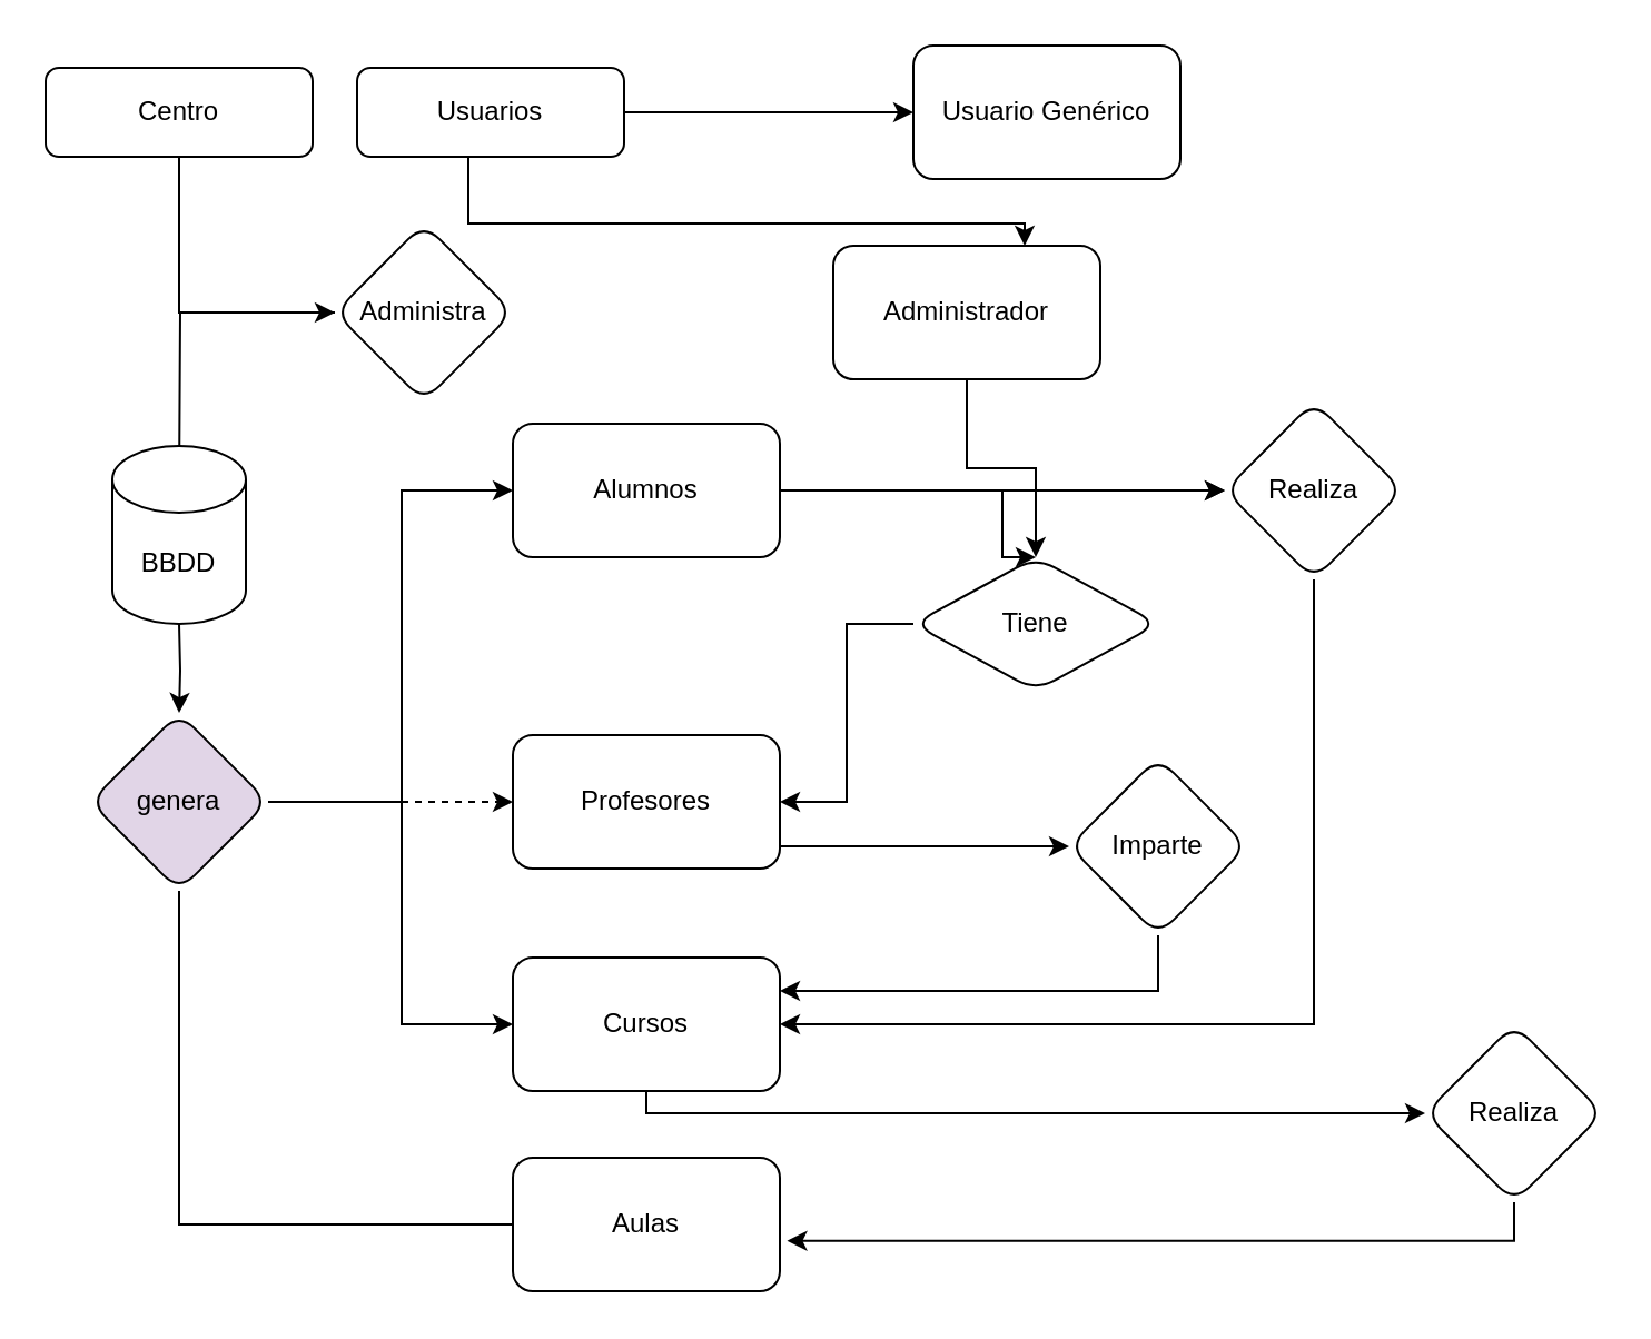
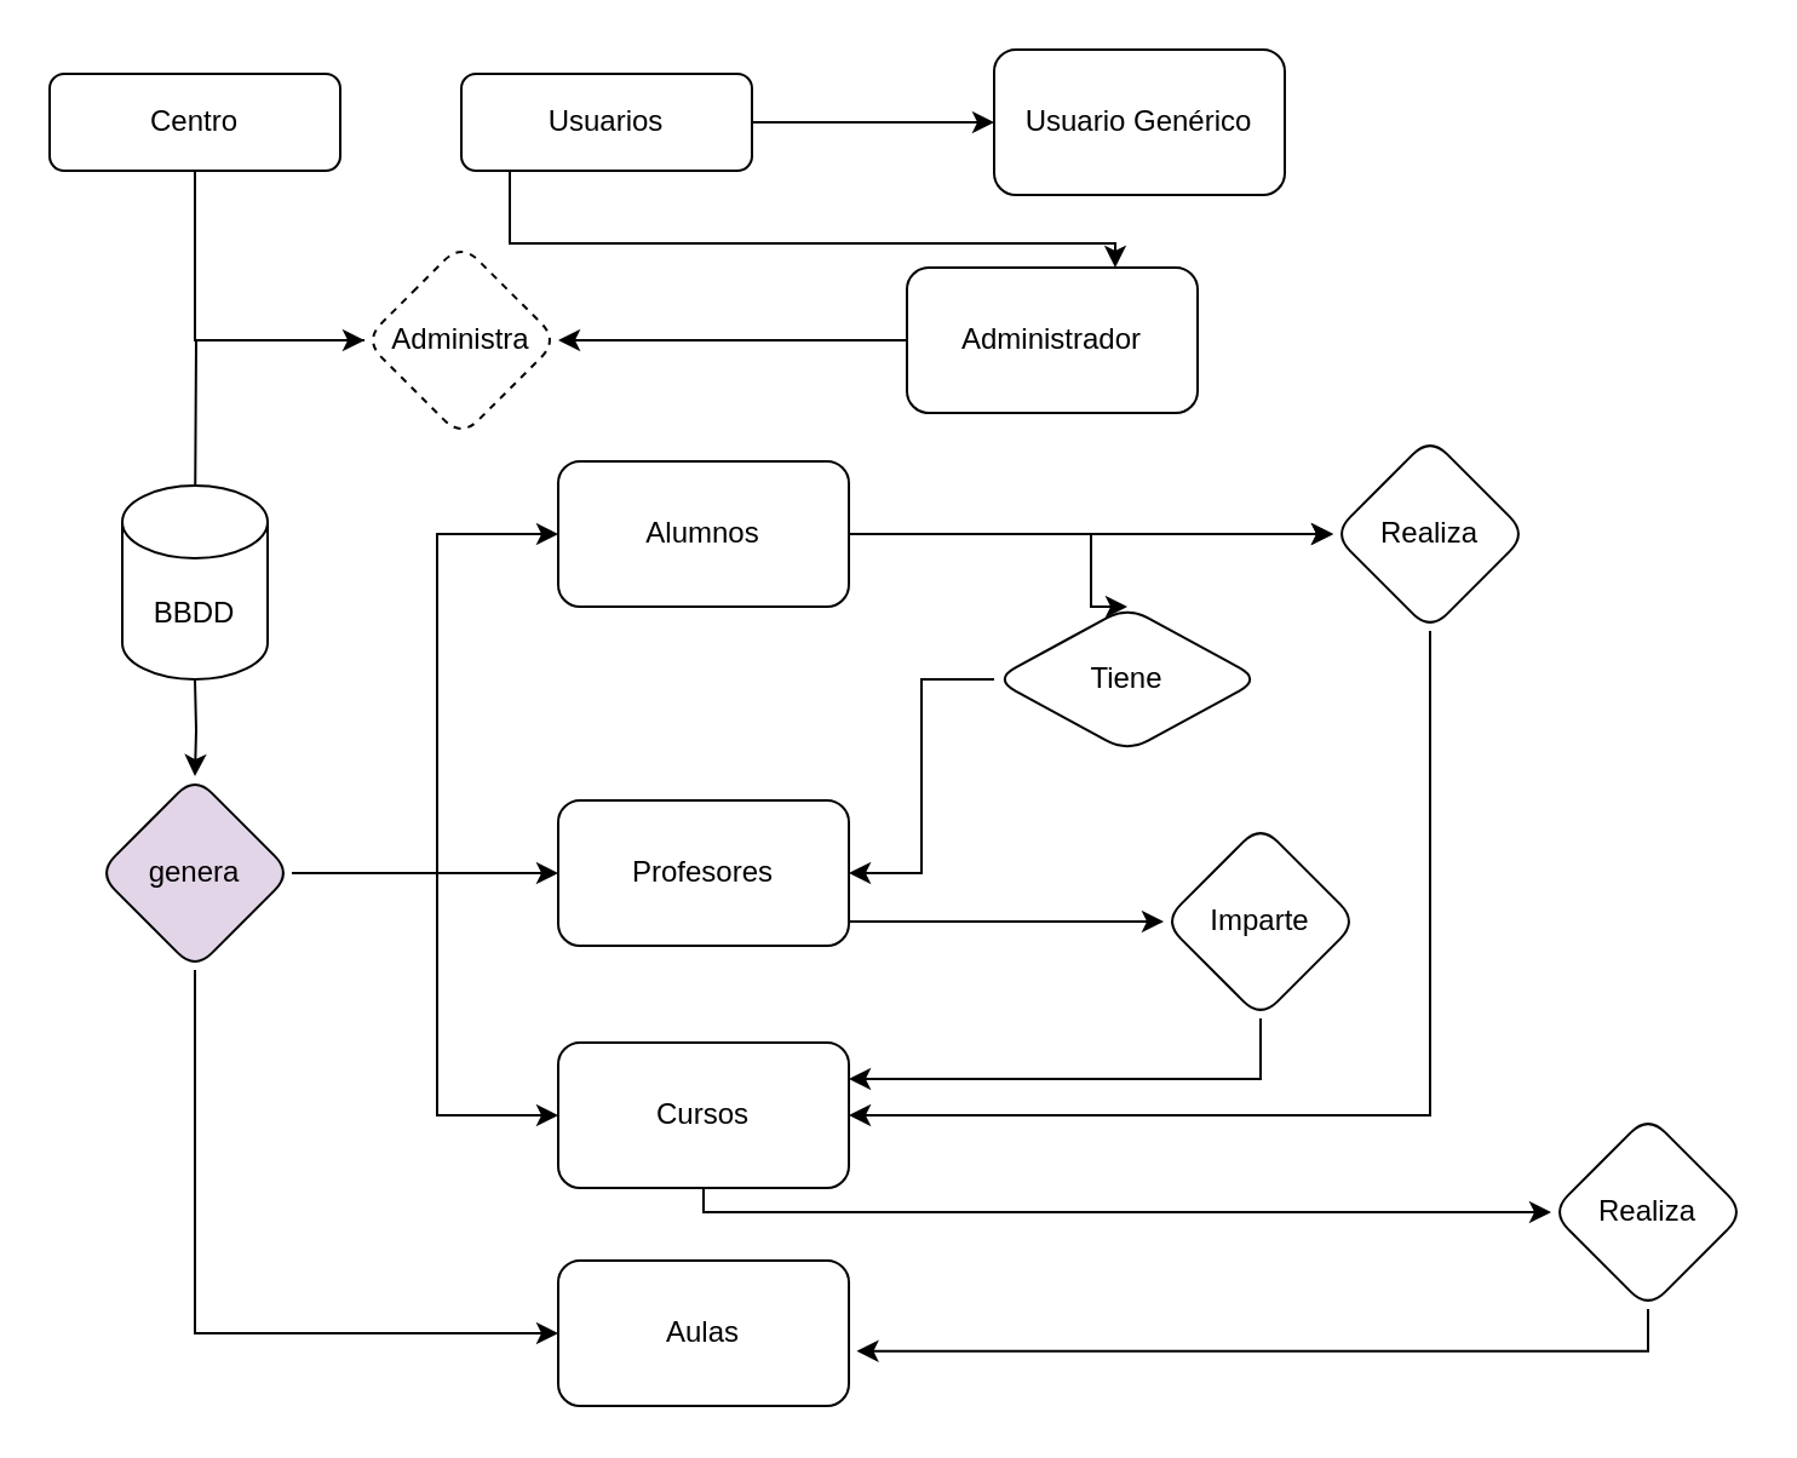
  <mxCell id="0" />
  <mxCell id="1" parent="0" />
  <mxCell id="2" value="" style="edgeStyle=orthogonalEdgeStyle;rounded=0;orthogonalLoop=1;jettySize=auto;html=1;" edge="1" parent="1" source="4" target="6"><mxGeometry relative="1" as="geometry"><Array as="points"><mxPoint x="210" y="100" /><mxPoint x="460" y="100" /></Array></mxGeometry></mxCell>
  <mxCell id="3" value="" style="edgeStyle=orthogonalEdgeStyle;rounded=0;orthogonalLoop=1;jettySize=auto;html=1;" edge="1" parent="1" source="4" target="19"><mxGeometry relative="1" as="geometry"><Array as="points"><mxPoint x="310" y="50" /><mxPoint x="310" y="50" /></Array></mxGeometry></mxCell>
- <mxCell id="4" value="Usuarios" style="rounded=1;whiteSpace=wrap;html=1;fontSize=12;glass=0;strokeWidth=1;shadow=0;" parent="1" vertex="1"><mxGeometry x="160" y="30" width="120" height="40" as="geometry" /></mxCell>
- <mxCell id="5" value="" style="edgeStyle=orthogonalEdgeStyle;rounded=0;orthogonalLoop=1;jettySize=auto;html=1;" edge="1" parent="1" source="6" target="28"><mxGeometry relative="1" as="geometry" /></mxCell>
+ <mxCell id="4" value="Usuarios" style="rounded=1;whiteSpace=wrap;html=1;fontSize=12;glass=0;strokeWidth=1;shadow=0;" parent="1" vertex="1"><mxGeometry x="190" y="30" width="120" height="40" as="geometry" /></mxCell>
+ <mxCell id="5" value="" style="edgeStyle=orthogonalEdgeStyle;rounded=0;orthogonalLoop=1;jettySize=auto;html=1;" edge="1" parent="1" source="6" target="8"><mxGeometry relative="1" as="geometry" /></mxCell>
  <mxCell id="6" value="Administrador" style="whiteSpace=wrap;html=1;rounded=1;glass=0;strokeWidth=1;shadow=0;" vertex="1" parent="1"><mxGeometry x="374" y="110" width="120" height="60" as="geometry" /></mxCell>
  <mxCell id="7" value="" style="edgeStyle=orthogonalEdgeStyle;rounded=0;orthogonalLoop=1;jettySize=auto;html=1;" edge="1" parent="1" source="8"><mxGeometry relative="1" as="geometry"><mxPoint x="80" y="220" as="targetPoint" /></mxGeometry></mxCell>
- <mxCell id="8" value="Administra" style="rhombus;whiteSpace=wrap;html=1;rounded=1;glass=0;strokeWidth=1;shadow=0;" vertex="1" parent="1"><mxGeometry x="150" y="100" width="80" height="80" as="geometry" /></mxCell>
+ <mxCell id="8" value="Administra" style="rhombus;whiteSpace=wrap;html=1;rounded=1;glass=0;strokeWidth=1;shadow=0;dashed=1;" vertex="1" parent="1"><mxGeometry x="150" y="100" width="80" height="80" as="geometry" /></mxCell>
  <mxCell id="9" value="" style="edgeStyle=orthogonalEdgeStyle;rounded=0;orthogonalLoop=1;jettySize=auto;html=1;" edge="1" parent="1" target="24"><mxGeometry relative="1" as="geometry"><mxPoint x="80" y="280" as="sourcePoint" /></mxGeometry></mxCell>
  <mxCell id="10" value="" style="edgeStyle=orthogonalEdgeStyle;rounded=0;orthogonalLoop=1;jettySize=auto;html=1;" edge="1" parent="1" source="13" target="26"><mxGeometry relative="1" as="geometry" /></mxCell>
  <mxCell id="11" value="" style="edgeStyle=orthogonalEdgeStyle;rounded=0;orthogonalLoop=1;jettySize=auto;html=1;" edge="1" parent="1" source="13" target="26"><mxGeometry relative="1" as="geometry" /></mxCell>
  <mxCell id="12" style="edgeStyle=orthogonalEdgeStyle;rounded=0;orthogonalLoop=1;jettySize=auto;html=1;entryX=0.5;entryY=0;entryDx=0;entryDy=0;" edge="1" parent="1" source="13" target="28"><mxGeometry relative="1" as="geometry"><mxPoint x="400" y="340" as="targetPoint" /><Array as="points"><mxPoint x="450" y="220" /></Array></mxGeometry></mxCell>
  <mxCell id="13" value="Alumnos" style="whiteSpace=wrap;html=1;rounded=1;glass=0;strokeWidth=1;shadow=0;" vertex="1" parent="1"><mxGeometry x="230" y="190" width="120" height="60" as="geometry" /></mxCell>
  <mxCell id="14" style="edgeStyle=orthogonalEdgeStyle;rounded=0;orthogonalLoop=1;jettySize=auto;html=1;entryX=0;entryY=0.5;entryDx=0;entryDy=0;" edge="1" parent="1" source="15" target="30"><mxGeometry relative="1" as="geometry"><Array as="points"><mxPoint x="390" y="380" /><mxPoint x="390" y="380" /></Array></mxGeometry></mxCell>
  <mxCell id="15" value="Profesores" style="whiteSpace=wrap;html=1;rounded=1;glass=0;strokeWidth=1;shadow=0;" vertex="1" parent="1"><mxGeometry x="230" y="330" width="120" height="60" as="geometry" /></mxCell>
  <mxCell id="16" style="edgeStyle=orthogonalEdgeStyle;rounded=0;orthogonalLoop=1;jettySize=auto;html=1;entryX=0;entryY=0.5;entryDx=0;entryDy=0;" edge="1" parent="1" source="17" target="32"><mxGeometry relative="1" as="geometry"><Array as="points"><mxPoint x="290" y="500" /></Array></mxGeometry></mxCell>
  <mxCell id="17" value="Cursos" style="whiteSpace=wrap;html=1;rounded=1;glass=0;strokeWidth=1;shadow=0;" vertex="1" parent="1"><mxGeometry x="230" y="430" width="120" height="60" as="geometry" /></mxCell>
  <mxCell id="18" value="Aulas" style="whiteSpace=wrap;html=1;rounded=1;glass=0;strokeWidth=1;shadow=0;" vertex="1" parent="1"><mxGeometry x="230" y="520" width="120" height="60" as="geometry" /></mxCell>
  <mxCell id="19" value="Usuario Genérico" style="whiteSpace=wrap;html=1;rounded=1;glass=0;strokeWidth=1;shadow=0;" vertex="1" parent="1"><mxGeometry x="410" y="20" width="120" height="60" as="geometry" /></mxCell>
  <mxCell id="20" style="edgeStyle=orthogonalEdgeStyle;rounded=0;orthogonalLoop=1;jettySize=auto;html=1;entryX=0;entryY=0.5;entryDx=0;entryDy=0;" edge="1" parent="1" source="24" target="13"><mxGeometry relative="1" as="geometry"><Array as="points"><mxPoint x="180" y="360" /><mxPoint x="180" y="220" /></Array></mxGeometry></mxCell>
- <mxCell id="21" style="edgeStyle=orthogonalEdgeStyle;rounded=0;orthogonalLoop=1;jettySize=auto;html=1;entryX=0;entryY=0.5;entryDx=0;entryDy=0;dashed=1;" edge="1" parent="1" source="24" target="15"><mxGeometry relative="1" as="geometry" /></mxCell>
- <mxCell id="22" style="edgeStyle=orthogonalEdgeStyle;rounded=0;orthogonalLoop=1;jettySize=auto;html=1;entryX=0;entryY=0.5;entryDx=0;entryDy=0;endArrow=none;" edge="1" parent="1" source="24" target="18"><mxGeometry relative="1" as="geometry"><Array as="points"><mxPoint x="80" y="550" /></Array></mxGeometry></mxCell>
+ <mxCell id="21" style="edgeStyle=orthogonalEdgeStyle;rounded=0;orthogonalLoop=1;jettySize=auto;html=1;entryX=0;entryY=0.5;entryDx=0;entryDy=0;" edge="1" parent="1" source="24" target="15"><mxGeometry relative="1" as="geometry" /></mxCell>
+ <mxCell id="22" style="edgeStyle=orthogonalEdgeStyle;rounded=0;orthogonalLoop=1;jettySize=auto;html=1;entryX=0;entryY=0.5;entryDx=0;entryDy=0;" edge="1" parent="1" source="24" target="18"><mxGeometry relative="1" as="geometry"><Array as="points"><mxPoint x="80" y="550" /></Array></mxGeometry></mxCell>
  <mxCell id="23" style="edgeStyle=orthogonalEdgeStyle;rounded=0;orthogonalLoop=1;jettySize=auto;html=1;entryX=0;entryY=0.5;entryDx=0;entryDy=0;" edge="1" parent="1" source="24" target="17"><mxGeometry relative="1" as="geometry"><Array as="points"><mxPoint x="180" y="360" /><mxPoint x="180" y="460" /></Array></mxGeometry></mxCell>
  <mxCell id="24" value="genera" style="rhombus;whiteSpace=wrap;html=1;rounded=1;glass=0;strokeWidth=1;shadow=0;fillColor=#e1d5e7;" vertex="1" parent="1"><mxGeometry x="40" y="320" width="80" height="80" as="geometry" /></mxCell>
  <mxCell id="25" style="edgeStyle=orthogonalEdgeStyle;rounded=0;orthogonalLoop=1;jettySize=auto;html=1;entryX=1;entryY=0.5;entryDx=0;entryDy=0;" edge="1" parent="1" source="26" target="17"><mxGeometry relative="1" as="geometry"><Array as="points"><mxPoint x="590" y="460" /></Array></mxGeometry></mxCell>
  <mxCell id="26" value="Realiza" style="rhombus;whiteSpace=wrap;html=1;rounded=1;glass=0;strokeWidth=1;shadow=0;" vertex="1" parent="1"><mxGeometry x="550" y="180" width="80" height="80" as="geometry" /></mxCell>
  <mxCell id="27" style="edgeStyle=orthogonalEdgeStyle;rounded=0;orthogonalLoop=1;jettySize=auto;html=1;entryX=1;entryY=0.5;entryDx=0;entryDy=0;" edge="1" parent="1" source="28" target="15"><mxGeometry relative="1" as="geometry" /></mxCell>
  <mxCell id="28" value="Tiene" style="rhombus;whiteSpace=wrap;html=1;rounded=1;glass=0;strokeWidth=1;shadow=0;" vertex="1" parent="1"><mxGeometry x="410" y="250" width="110" height="60" as="geometry" /></mxCell>
  <mxCell id="29" style="edgeStyle=orthogonalEdgeStyle;rounded=0;orthogonalLoop=1;jettySize=auto;html=1;entryX=1;entryY=0.25;entryDx=0;entryDy=0;" edge="1" parent="1" source="30" target="17"><mxGeometry relative="1" as="geometry"><Array as="points"><mxPoint x="520" y="445" /></Array></mxGeometry></mxCell>
  <mxCell id="30" value="Imparte" style="rhombus;whiteSpace=wrap;html=1;rounded=1;glass=0;strokeWidth=1;shadow=0;" vertex="1" parent="1"><mxGeometry x="480" y="340" width="80" height="80" as="geometry" /></mxCell>
  <mxCell id="31" style="edgeStyle=orthogonalEdgeStyle;rounded=0;orthogonalLoop=1;jettySize=auto;html=1;entryX=1.027;entryY=0.623;entryDx=0;entryDy=0;entryPerimeter=0;" edge="1" parent="1" source="32" target="18"><mxGeometry relative="1" as="geometry"><Array as="points"><mxPoint x="680" y="557" /></Array></mxGeometry></mxCell>
  <mxCell id="32" value="Realiza" style="rhombus;whiteSpace=wrap;html=1;rounded=1;glass=0;strokeWidth=1;shadow=0;" vertex="1" parent="1"><mxGeometry x="640" y="460" width="80" height="80" as="geometry" /></mxCell>
  <mxCell id="33" style="edgeStyle=orthogonalEdgeStyle;rounded=0;orthogonalLoop=1;jettySize=auto;html=1;entryX=0;entryY=0.5;entryDx=0;entryDy=0;" edge="1" parent="1" source="34" target="8"><mxGeometry relative="1" as="geometry"><Array as="points"><mxPoint x="80" y="140" /></Array></mxGeometry></mxCell>
  <mxCell id="34" value="Centro" style="rounded=1;whiteSpace=wrap;html=1;fontSize=12;glass=0;strokeWidth=1;shadow=0;" vertex="1" parent="1"><mxGeometry y="30" width="120" height="40" as="geometry" x="20" /></mxCell>
  <mxCell id="35" value="BBDD" style="shape=cylinder3;whiteSpace=wrap;html=1;boundedLbl=1;backgroundOutline=1;size=15;" vertex="1" parent="1"><mxGeometry x="50" y="200" width="60" height="80" as="geometry" /></mxCell>
